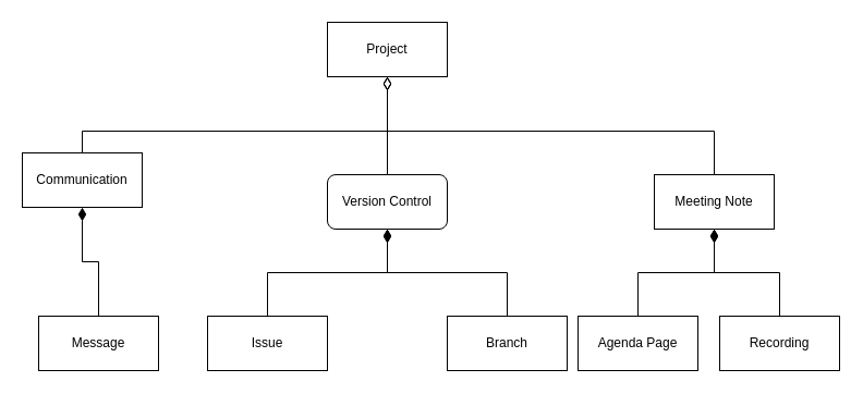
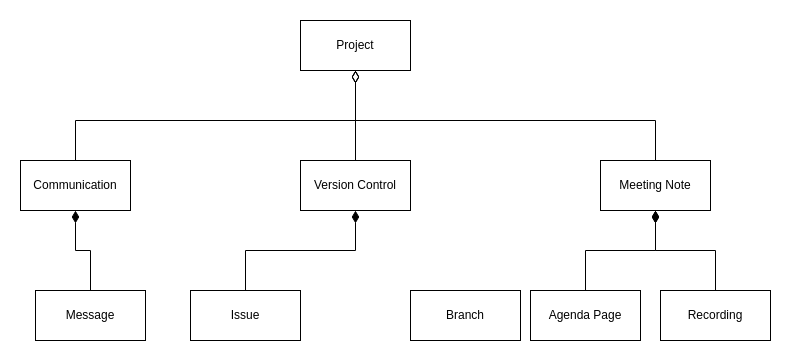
  <mxCell id="0" />
  <mxCell id="1" parent="0" />
  <mxCell id="2" value="Project" style="html=1;whiteSpace=wrap;" vertex="1" parent="1"><mxGeometry x="300" y="20" width="110" height="50" as="geometry" /></mxCell>
  <mxCell id="3" style="edgeStyle=orthogonalEdgeStyle;rounded=0;orthogonalLoop=1;jettySize=auto;html=1;endArrow=diamondThin;endFill=0;endSize=10;" edge="1" parent="1" source="4" target="2"><mxGeometry relative="1" as="geometry"><Array as="points"><mxPoint x="75" y="120" /><mxPoint x="355" y="120" /></Array></mxGeometry></mxCell>
- <mxCell id="4" value="Communication" style="html=1;whiteSpace=wrap;" vertex="1" parent="1"><mxGeometry x="20" y="140" width="110" height="50" as="geometry" /></mxCell>
+ <mxCell id="4" value="Communication" style="html=1;whiteSpace=wrap;" vertex="1" parent="1"><mxGeometry x="20" y="160" width="110" height="50" as="geometry" /></mxCell>
  <mxCell id="5" style="edgeStyle=orthogonalEdgeStyle;rounded=0;orthogonalLoop=1;jettySize=auto;html=1;endArrow=diamondThin;endFill=0;endSize=10;" edge="1" parent="1" source="6" target="2"><mxGeometry relative="1" as="geometry" /></mxCell>
- <mxCell id="6" value="Version Control" style="html=1;whiteSpace=wrap;rounded=1;" vertex="1" parent="1"><mxGeometry x="300" y="160" width="110" height="50" as="geometry" /></mxCell>
+ <mxCell id="6" value="Version Control" style="html=1;whiteSpace=wrap;" vertex="1" parent="1"><mxGeometry x="300" y="160" width="110" height="50" as="geometry" /></mxCell>
  <mxCell id="7" style="edgeStyle=orthogonalEdgeStyle;rounded=0;orthogonalLoop=1;jettySize=auto;html=1;endArrow=diamondThin;endFill=0;endSize=10;" edge="1" parent="1" source="8" target="2"><mxGeometry relative="1" as="geometry"><Array as="points"><mxPoint x="655" y="120" /><mxPoint x="355" y="120" /></Array></mxGeometry></mxCell>
  <mxCell id="8" value="Meeting Note" style="html=1;whiteSpace=wrap;" vertex="1" parent="1"><mxGeometry x="600" y="160" width="110" height="50" as="geometry" /></mxCell>
  <mxCell id="9" style="edgeStyle=orthogonalEdgeStyle;rounded=0;orthogonalLoop=1;jettySize=auto;html=1;endArrow=diamondThin;endFill=1;endSize=10;" edge="1" parent="1" source="10" target="8"><mxGeometry relative="1" as="geometry" /></mxCell>
  <mxCell id="10" value="Recording" style="html=1;whiteSpace=wrap;" vertex="1" parent="1"><mxGeometry x="660" y="290" width="110" height="50" as="geometry" /></mxCell>
  <mxCell id="11" style="edgeStyle=orthogonalEdgeStyle;rounded=0;orthogonalLoop=1;jettySize=auto;html=1;endArrow=diamondThin;endFill=1;endSize=10;" edge="1" parent="1" source="12" target="8"><mxGeometry relative="1" as="geometry" /></mxCell>
  <mxCell id="12" value="Agenda Page" style="html=1;whiteSpace=wrap;" vertex="1" parent="1"><mxGeometry x="530" y="290" width="110" height="50" as="geometry" /></mxCell>
- <mxCell id="13" style="edgeStyle=orthogonalEdgeStyle;rounded=0;orthogonalLoop=1;jettySize=auto;html=1;endArrow=diamondThin;endFill=1;endSize=10;" edge="1" parent="1" source="14" target="6"><mxGeometry relative="1" as="geometry" /></mxCell>
  <mxCell id="14" value="Branch" style="html=1;whiteSpace=wrap;" vertex="1" parent="1"><mxGeometry x="410" y="290" width="110" height="50" as="geometry" /></mxCell>
  <mxCell id="15" style="edgeStyle=orthogonalEdgeStyle;rounded=0;orthogonalLoop=1;jettySize=auto;html=1;endArrow=diamondThin;endFill=1;endSize=10;" edge="1" parent="1" source="16" target="6"><mxGeometry relative="1" as="geometry" /></mxCell>
  <mxCell id="16" value="Issue" style="html=1;whiteSpace=wrap;" vertex="1" parent="1"><mxGeometry x="190" y="290" width="110" height="50" as="geometry" /></mxCell>
  <mxCell id="17" style="edgeStyle=orthogonalEdgeStyle;rounded=0;orthogonalLoop=1;jettySize=auto;html=1;endArrow=diamondThin;endFill=1;endSize=10;" edge="1" parent="1" source="18" target="4"><mxGeometry relative="1" as="geometry" /></mxCell>
  <mxCell id="18" value="Message" style="html=1;whiteSpace=wrap;" vertex="1" parent="1"><mxGeometry x="35" y="290" width="110" height="50" as="geometry" /></mxCell>
